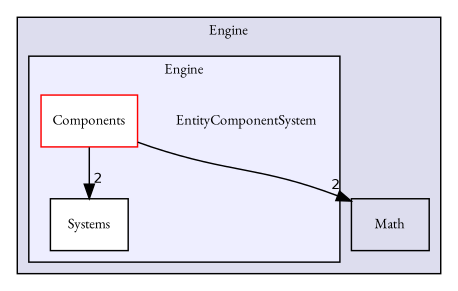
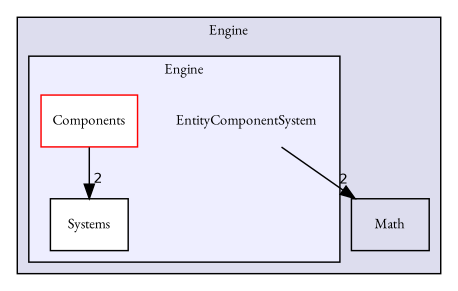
  digraph {
    compound=true
    fontname="EB Garamond"
    node [fontname="EB Garamond" fontsize=10 shape=box]
    edge [fontname="EB Garamond" headlabel=2 labeldistance=1.5 labelfontname=Helvetica labelfontsize=10]
    n1 [label=EntityComponentSystem shape=plaintext]
    n2 [color=red fillcolor=white label=Components style=filled]
    n3 [fillcolor=white label=Systems style=filled]
    n4 [label=Math]
    subgraph cluster_1 {
      bgcolor="#ddddee"
      fontsize=10
      label=Engine
      pencolor=black
      n4
      subgraph cluster_2 {
        bgcolor="#eeeeff"
        fontsize=10
        label=Engine
        pencolor=black
        n1
        n2
        n3
      }
    }
    n2 -> n3
-   n2 -> n4
+   n1 -> n4
  }
